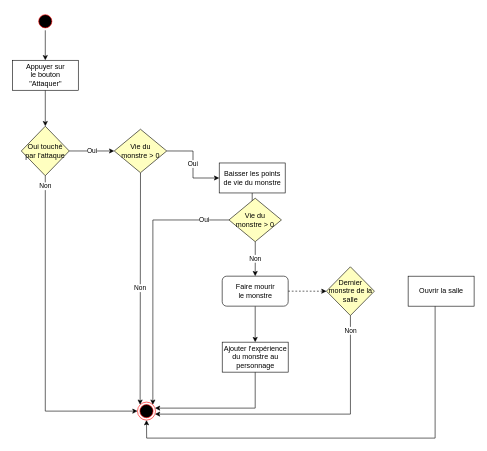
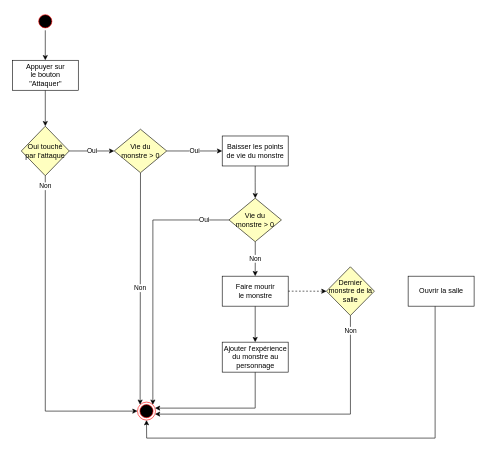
  <mxCell id="0" />
  <mxCell id="1" parent="0" />
  <mxCell id="2" style="edgeStyle=orthogonalEdgeStyle;rounded=0;orthogonalLoop=1;jettySize=auto;html=1;" parent="1" source="3" target="5" edge="1"><mxGeometry relative="1" as="geometry" /></mxCell>
  <mxCell id="3" value="" style="ellipse;html=1;shape=startState;fillColor=#000000;strokeColor=#ff0000;" parent="1" vertex="1"><mxGeometry x="60" y="20" width="30" height="30" as="geometry" /></mxCell>
  <mxCell id="4" style="edgeStyle=orthogonalEdgeStyle;rounded=0;orthogonalLoop=1;jettySize=auto;html=1;" parent="1" source="5" target="8" edge="1"><mxGeometry relative="1" as="geometry" /></mxCell>
  <mxCell id="5" value="Appuyer sur &lt;br&gt;le bouton &lt;br&gt;&quot;Attaquer&quot;" style="html=1;" parent="1" vertex="1"><mxGeometry x="20" y="100" width="110" height="50" as="geometry" /></mxCell>
  <mxCell id="6" value="Non" style="edgeStyle=orthogonalEdgeStyle;rounded=0;orthogonalLoop=1;jettySize=auto;html=1;" parent="1" source="8" target="12" edge="1"><mxGeometry x="-0.936" relative="1" as="geometry"><mxPoint x="340" y="690" as="targetPoint" /><Array as="points"><mxPoint x="75" y="685" /></Array><mxPoint as="offset" /></mxGeometry></mxCell>
  <mxCell id="7" value="Oui" style="edgeStyle=orthogonalEdgeStyle;rounded=0;orthogonalLoop=1;jettySize=auto;html=1;" parent="1" source="8" target="11" edge="1"><mxGeometry relative="1" as="geometry"><mxPoint x="365" y="270" as="targetPoint" /></mxGeometry></mxCell>
  <mxCell id="8" value="Oui touché par l'attaque" style="rhombus;whiteSpace=wrap;html=1;fillColor=#ffffc0;" parent="1" vertex="1"><mxGeometry x="35" y="210" width="80" height="82.5" as="geometry" /></mxCell>
  <mxCell id="9" value="Non" style="edgeStyle=orthogonalEdgeStyle;rounded=0;orthogonalLoop=1;jettySize=auto;html=1;exitX=0.5;exitY=1;exitDx=0;exitDy=0;entryX=0;entryY=0;entryDx=0;entryDy=0;" parent="1" source="11" target="12" edge="1"><mxGeometry relative="1" as="geometry"><mxPoint x="273.8" y="450" as="targetPoint" /><Array as="points"><mxPoint x="233" y="288" /></Array></mxGeometry></mxCell>
  <mxCell id="10" value="Oui" style="edgeStyle=orthogonalEdgeStyle;rounded=0;orthogonalLoop=1;jettySize=auto;html=1;exitX=1;exitY=0.5;exitDx=0;exitDy=0;" parent="1" source="11" target="14" edge="1"><mxGeometry relative="1" as="geometry"><mxPoint x="620" y="140" as="targetPoint" /></mxGeometry></mxCell>
  <mxCell id="11" value="Vie du&lt;br&gt;monstre &amp;gt; 0" style="rhombus;whiteSpace=wrap;html=1;fillColor=#ffffc0;" parent="1" vertex="1"><mxGeometry x="190" y="215" width="87.5" height="72.5" as="geometry" /></mxCell>
  <mxCell id="12" value="" style="ellipse;html=1;shape=endState;fillColor=#000000;strokeColor=#ff0000;" parent="1" vertex="1"><mxGeometry x="228.75" y="670" width="30" height="30" as="geometry" /></mxCell>
  <mxCell id="13" style="edgeStyle=orthogonalEdgeStyle;rounded=0;orthogonalLoop=1;jettySize=auto;html=1;" edge="1" parent="1" source="14" target="17"><mxGeometry relative="1" as="geometry" /></mxCell>
- <mxCell id="14" value="Baisser les points&lt;br&gt;de vie du monstre" style="html=1;" vertex="1" parent="1"><mxGeometry x="365" y="271.25" width="110" height="50" as="geometry" /></mxCell>
+ <mxCell id="14" value="Baisser les points&lt;br&gt;de vie du monstre" style="html=1;" vertex="1" parent="1"><mxGeometry x="370" y="226.25" width="110" height="50" as="geometry" /></mxCell>
  <mxCell id="15" value="Non" style="edgeStyle=orthogonalEdgeStyle;rounded=0;orthogonalLoop=1;jettySize=auto;html=1;" edge="1" parent="1" source="17" target="20"><mxGeometry relative="1" as="geometry" /></mxCell>
  <mxCell id="16" value="Oui" style="edgeStyle=orthogonalEdgeStyle;rounded=0;orthogonalLoop=1;jettySize=auto;html=1;entryX=1;entryY=0;entryDx=0;entryDy=0;" edge="1" parent="1" source="17" target="12"><mxGeometry x="-0.81" relative="1" as="geometry"><Array as="points"><mxPoint x="254" y="366" /></Array><mxPoint as="offset" /></mxGeometry></mxCell>
  <mxCell id="17" value="Vie du&lt;br&gt;monstre &amp;gt; 0" style="rhombus;whiteSpace=wrap;html=1;fillColor=#ffffc0;" vertex="1" parent="1"><mxGeometry x="381.25" y="330" width="87.5" height="72.5" as="geometry" /></mxCell>
  <mxCell id="18" style="edgeStyle=orthogonalEdgeStyle;rounded=0;orthogonalLoop=1;jettySize=auto;html=1;dashed=1;" edge="1" parent="1" source="20" target="22"><mxGeometry relative="1" as="geometry" /></mxCell>
  <mxCell id="19" style="edgeStyle=orthogonalEdgeStyle;rounded=0;orthogonalLoop=1;jettySize=auto;html=1;" edge="1" parent="1" source="20" target="26"><mxGeometry relative="1" as="geometry" /></mxCell>
- <mxCell id="20" value="Faire mourir&lt;br&gt;le monstre" style="html=1;rounded=1;" vertex="1" parent="1"><mxGeometry x="370" y="460" width="110" height="50" as="geometry" /></mxCell>
+ <mxCell id="20" value="Faire mourir&lt;br&gt;le monstre" style="html=1;" vertex="1" parent="1"><mxGeometry x="370" y="460" width="110" height="50" as="geometry" /></mxCell>
  <mxCell id="21" value="Non" style="edgeStyle=orthogonalEdgeStyle;rounded=0;orthogonalLoop=1;jettySize=auto;html=1;" edge="1" parent="1" source="22" target="12"><mxGeometry x="-0.9" relative="1" as="geometry"><mxPoint x="584" y="650" as="targetPoint" /><Array as="points"><mxPoint x="584" y="690" /></Array><mxPoint as="offset" /></mxGeometry></mxCell>
  <mxCell id="22" value="Dernier monstre de la salle" style="rhombus;whiteSpace=wrap;html=1;fillColor=#ffffc0;" vertex="1" parent="1"><mxGeometry x="543.75" y="444.38" width="80" height="81.25" as="geometry" /></mxCell>
  <mxCell id="23" style="edgeStyle=orthogonalEdgeStyle;rounded=0;orthogonalLoop=1;jettySize=auto;html=1;" edge="1" parent="1" source="24" target="12"><mxGeometry relative="1" as="geometry"><Array as="points"><mxPoint x="725" y="730" /><mxPoint x="244" y="730" /></Array></mxGeometry></mxCell>
  <mxCell id="24" value="Ouvrir la salle" style="html=1;" vertex="1" parent="1"><mxGeometry x="680" y="460" width="110" height="50" as="geometry" /></mxCell>
  <mxCell id="25" style="edgeStyle=orthogonalEdgeStyle;rounded=0;orthogonalLoop=1;jettySize=auto;html=1;" edge="1" parent="1" source="26" target="12"><mxGeometry relative="1" as="geometry"><Array as="points"><mxPoint x="425" y="680" /></Array></mxGeometry></mxCell>
  <mxCell id="26" value="Ajouter l'expérience&lt;br&gt;du monstre au &lt;br&gt;personnage" style="html=1;" vertex="1" parent="1"><mxGeometry x="370" y="570" width="110" height="50" as="geometry" /></mxCell>
